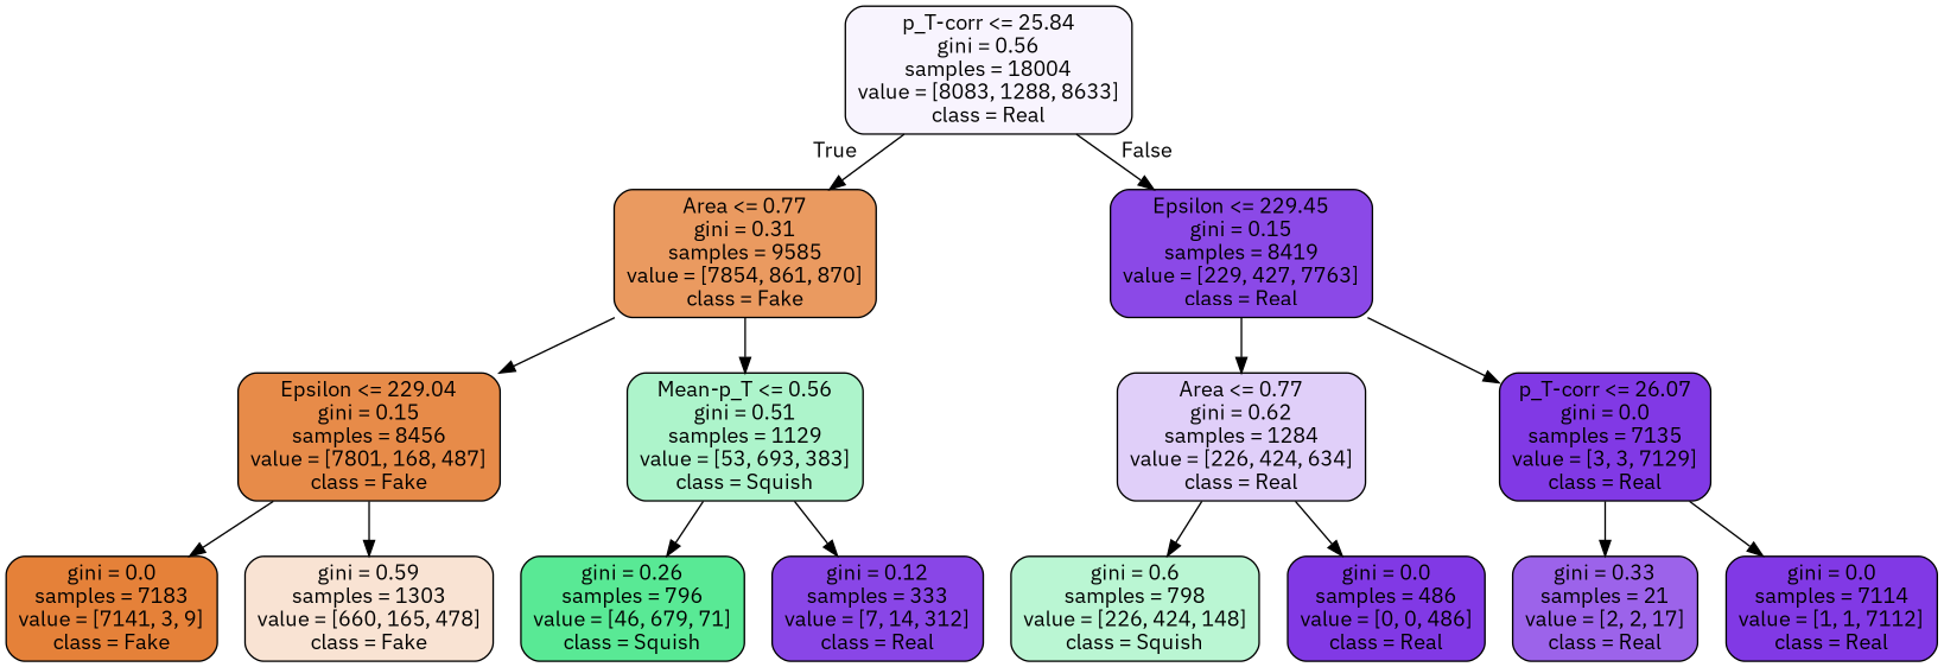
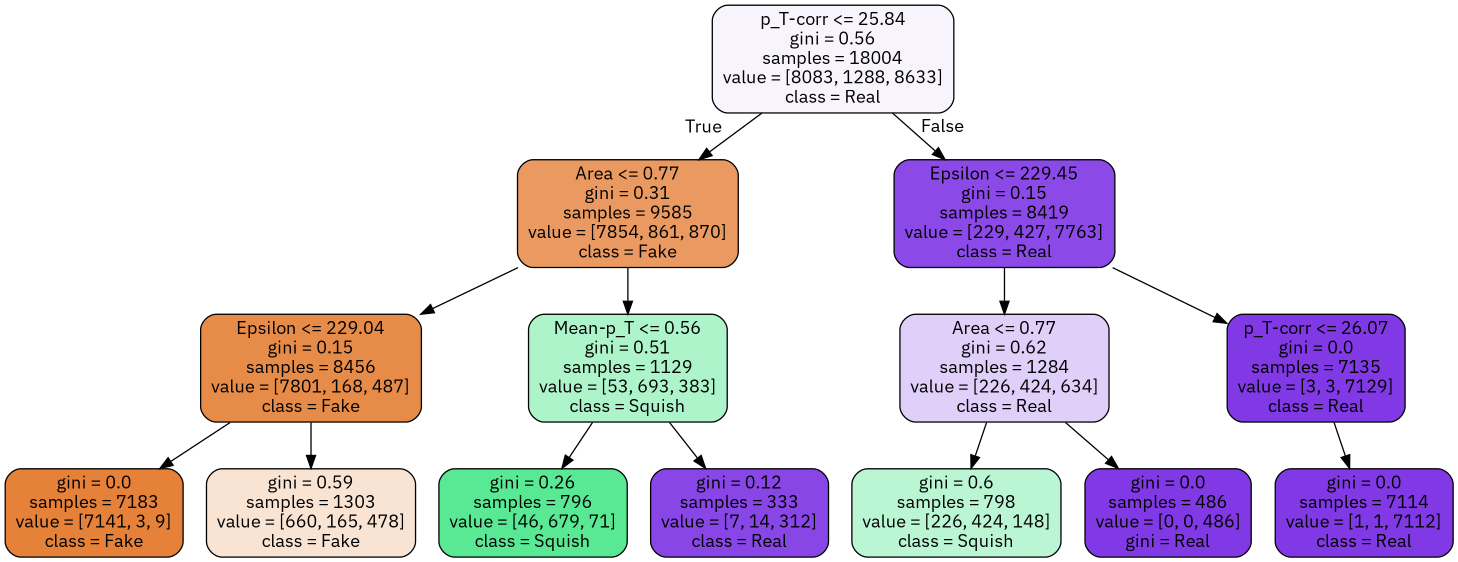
  digraph {
    fontname="IBM Plex Sans"
    node [color=black fillcolor="#8139e5" fontname="IBM Plex Sans" shape=box style="filled, rounded"]
    edge [fontname="IBM Plex Sans"]
    n1 [fillcolor="#f8f4fe" label="p_T-corr <= 25.84\ngini = 0.56\nsamples = 18004\nvalue = [8083, 1288, 8633]\nclass = Real"]
    n2 [fillcolor="#ea9a60" label="Area <= 0.77\ngini = 0.31\nsamples = 9585\nvalue = [7854, 861, 870]\nclass = Fake"]
    n3 [fillcolor="#8b49e7" label="Epsilon <= 229.45\ngini = 0.15\nsamples = 8419\nvalue = [229, 427, 7763]\nclass = Real"]
    n4 [fillcolor="#e78b49" label="Epsilon <= 229.04\ngini = 0.15\nsamples = 8456\nvalue = [7801, 168, 487]\nclass = Fake"]
    n5 [fillcolor="#adf4cb" label="Mean-p_T <= 0.56\ngini = 0.51\nsamples = 1129\nvalue = [53, 693, 383]\nclass = Squish"]
    n6 [fillcolor="#e0cff9" label="Area <= 0.77\ngini = 0.62\nsamples = 1284\nvalue = [226, 424, 634]\nclass = Real"]
    n7 [label="p_T-corr <= 26.07\ngini = 0.0\nsamples = 7135\nvalue = [3, 3, 7129]\nclass = Real"]
    n8 [fillcolor="#e58139" label="gini = 0.0\nsamples = 7183\nvalue = [7141, 3, 9]\nclass = Fake"]
    n9 [fillcolor="#f9e3d3" label="gini = 0.59\nsamples = 1303\nvalue = [660, 165, 478]\nclass = Fake"]
    n10 [fillcolor="#59e995" label="gini = 0.26\nsamples = 796\nvalue = [46, 679, 71]\nclass = Squish"]
    n11 [fillcolor="#8946e7" label="gini = 0.12\nsamples = 333\nvalue = [7, 14, 312]\nclass = Real"]
    n12 [fillcolor="#baf6d3" label="gini = 0.6\nsamples = 798\nvalue = [226, 424, 148]\nclass = Squish"]
-   n13 [label="gini = 0.0\nsamples = 486\nvalue = [0, 0, 486]\nclass = Real"]
-   n14 [fillcolor="#9c63ea" label="gini = 0.33\nsamples = 21\nvalue = [2, 2, 17]\nclass = Real"]
+   n13 [label="gini = 0.0\nsamples = 486\nvalue = [0, 0, 486]\ngini = Real"]
    n15 [label="gini = 0.0\nsamples = 7114\nvalue = [1, 1, 7112]\nclass = Real"]
    n1 -> n2 [headlabel=True labelangle=45 labeldistance=2.5]
    n1 -> n3 [headlabel=False labelangle=-45 labeldistance=2.5]
    n2 -> n4
    n2 -> n5
    n3 -> n6
    n3 -> n7
    n4 -> n8
    n4 -> n9
    n5 -> n10
    n5 -> n11
    n6 -> n12
    n6 -> n13
-   n7 -> n14
    n7 -> n15
  }
